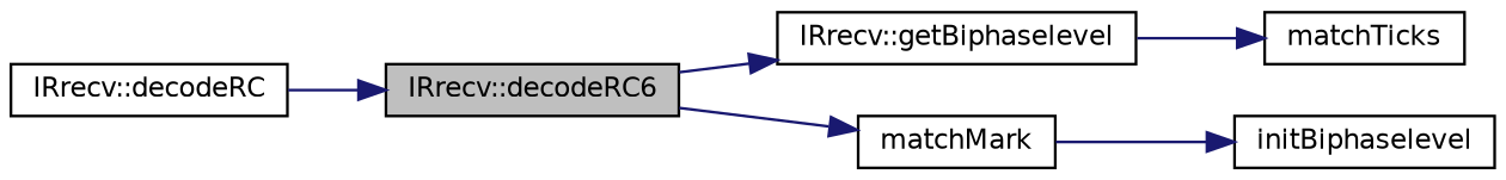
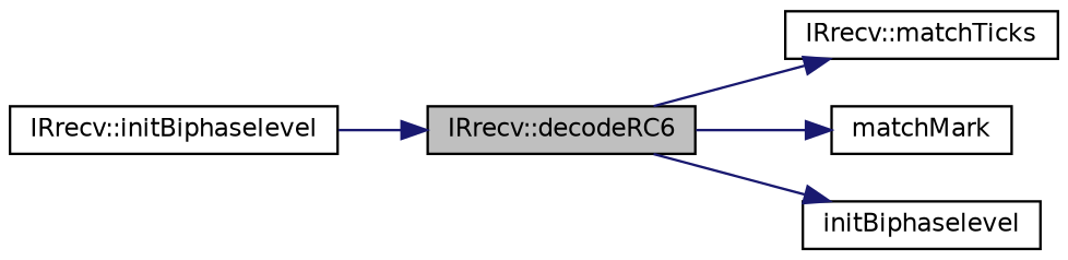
  digraph {
    rankdir=LR
    node [color=black fillcolor=white fontname=Helvetica fontsize=10 shape=record style=filled]
    edge [color=midnightblue fontname=Helvetica fontsize=10 labelfontname=Helvetica labelfontsize=10 style=solid]
    n1 [fillcolor=grey75 fontcolor=black height=0.2 label="IRrecv::decodeRC6" width=0.4]
-   n2 [height=0.2 label="IRrecv::getBiphaselevel" width=0.4]
+   n2 [height=0.2 label="IRrecv::matchTicks" width=0.4]
    n3 [height=0.2 label=matchMark width=0.4]
    n4 [height=0.2 label=initBiphaselevel width=0.4]
-   n5 [height=0.2 label=matchTicks width=0.4]
-   n6 [height=0.2 label="IRrecv::decodeRC" width=0.4]
+   n6 [height=0.2 label="IRrecv::initBiphaselevel" width=0.4]
    n1 -> n2
    n1 -> n3
-   n3 -> n4
-   n2 -> n5
+   n1 -> n4
    n6 -> n1
  }
